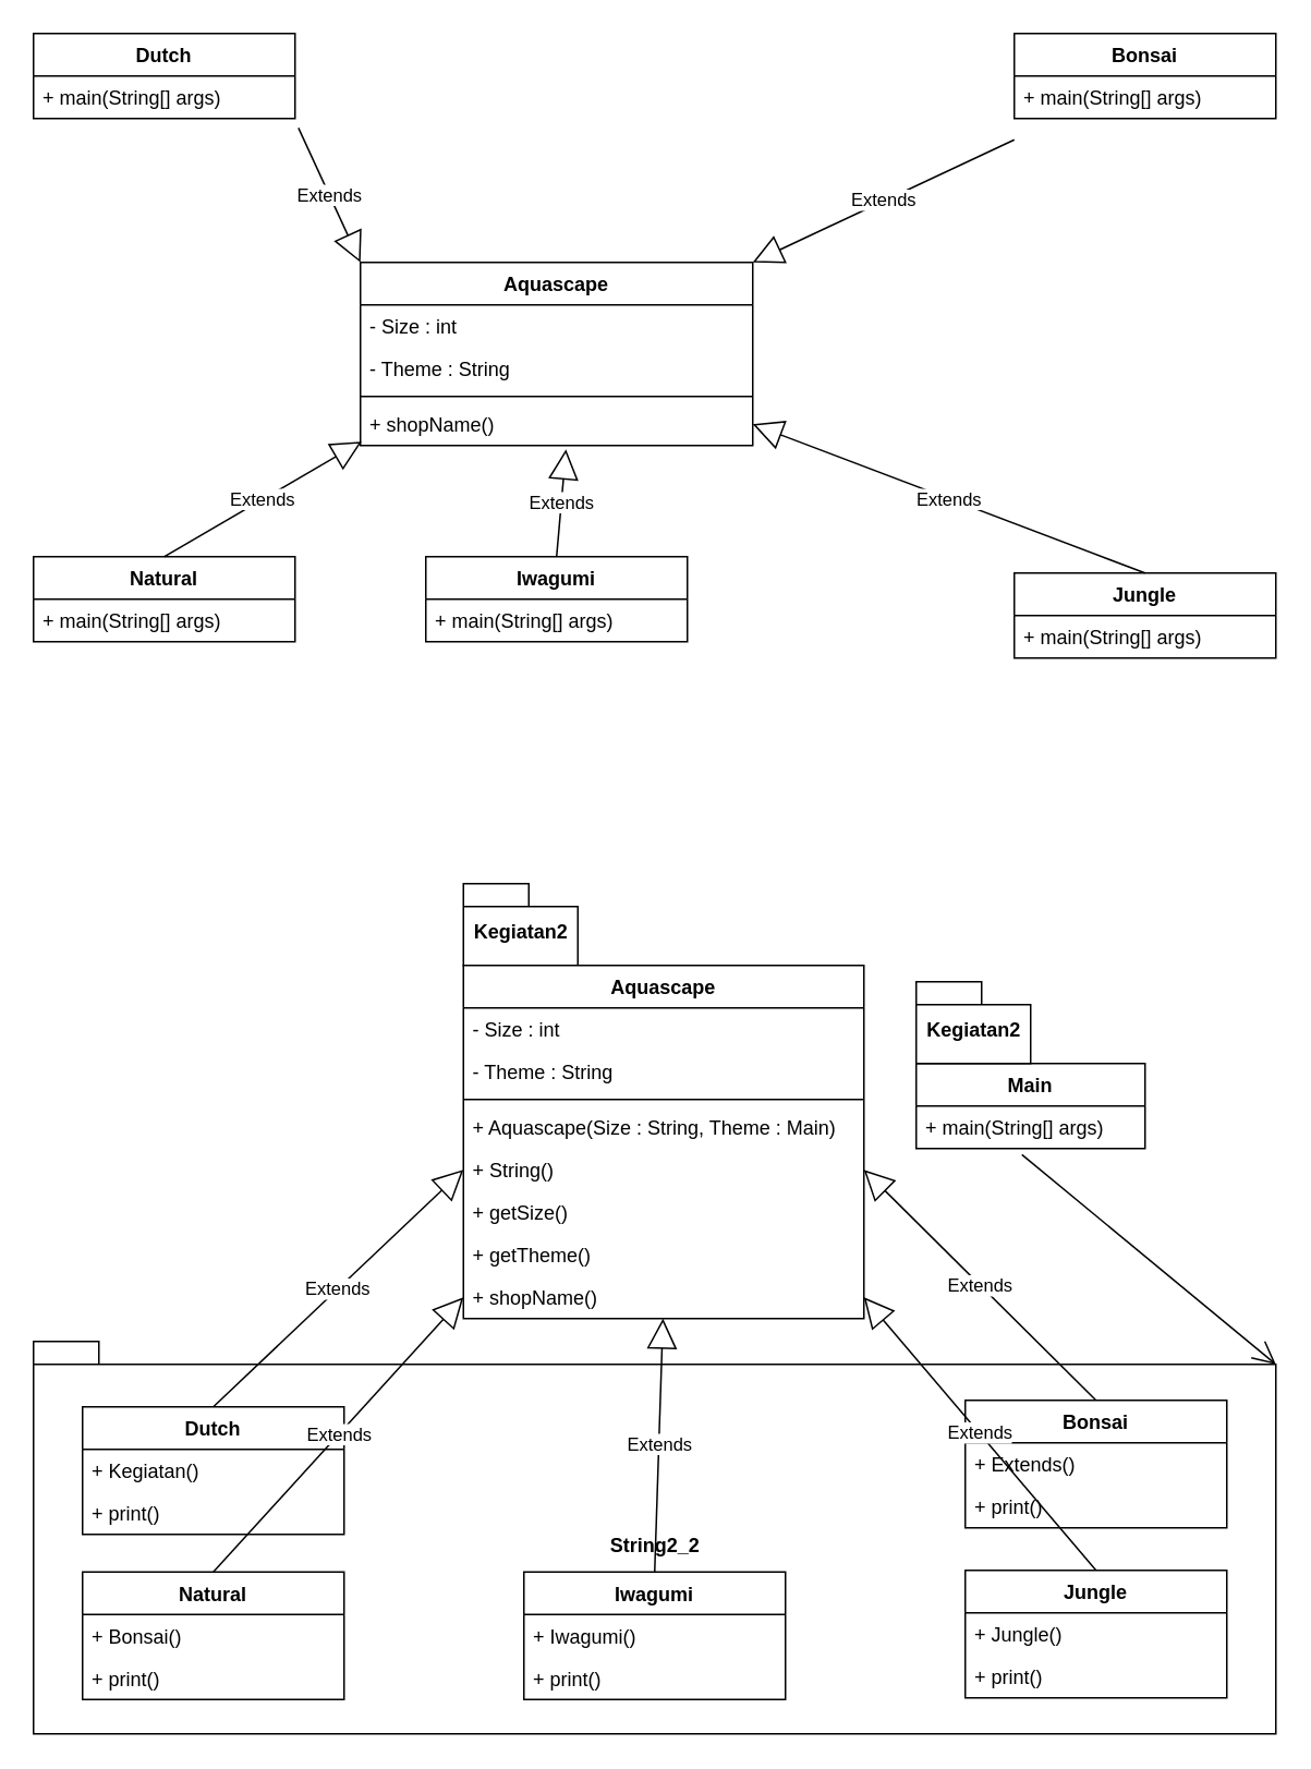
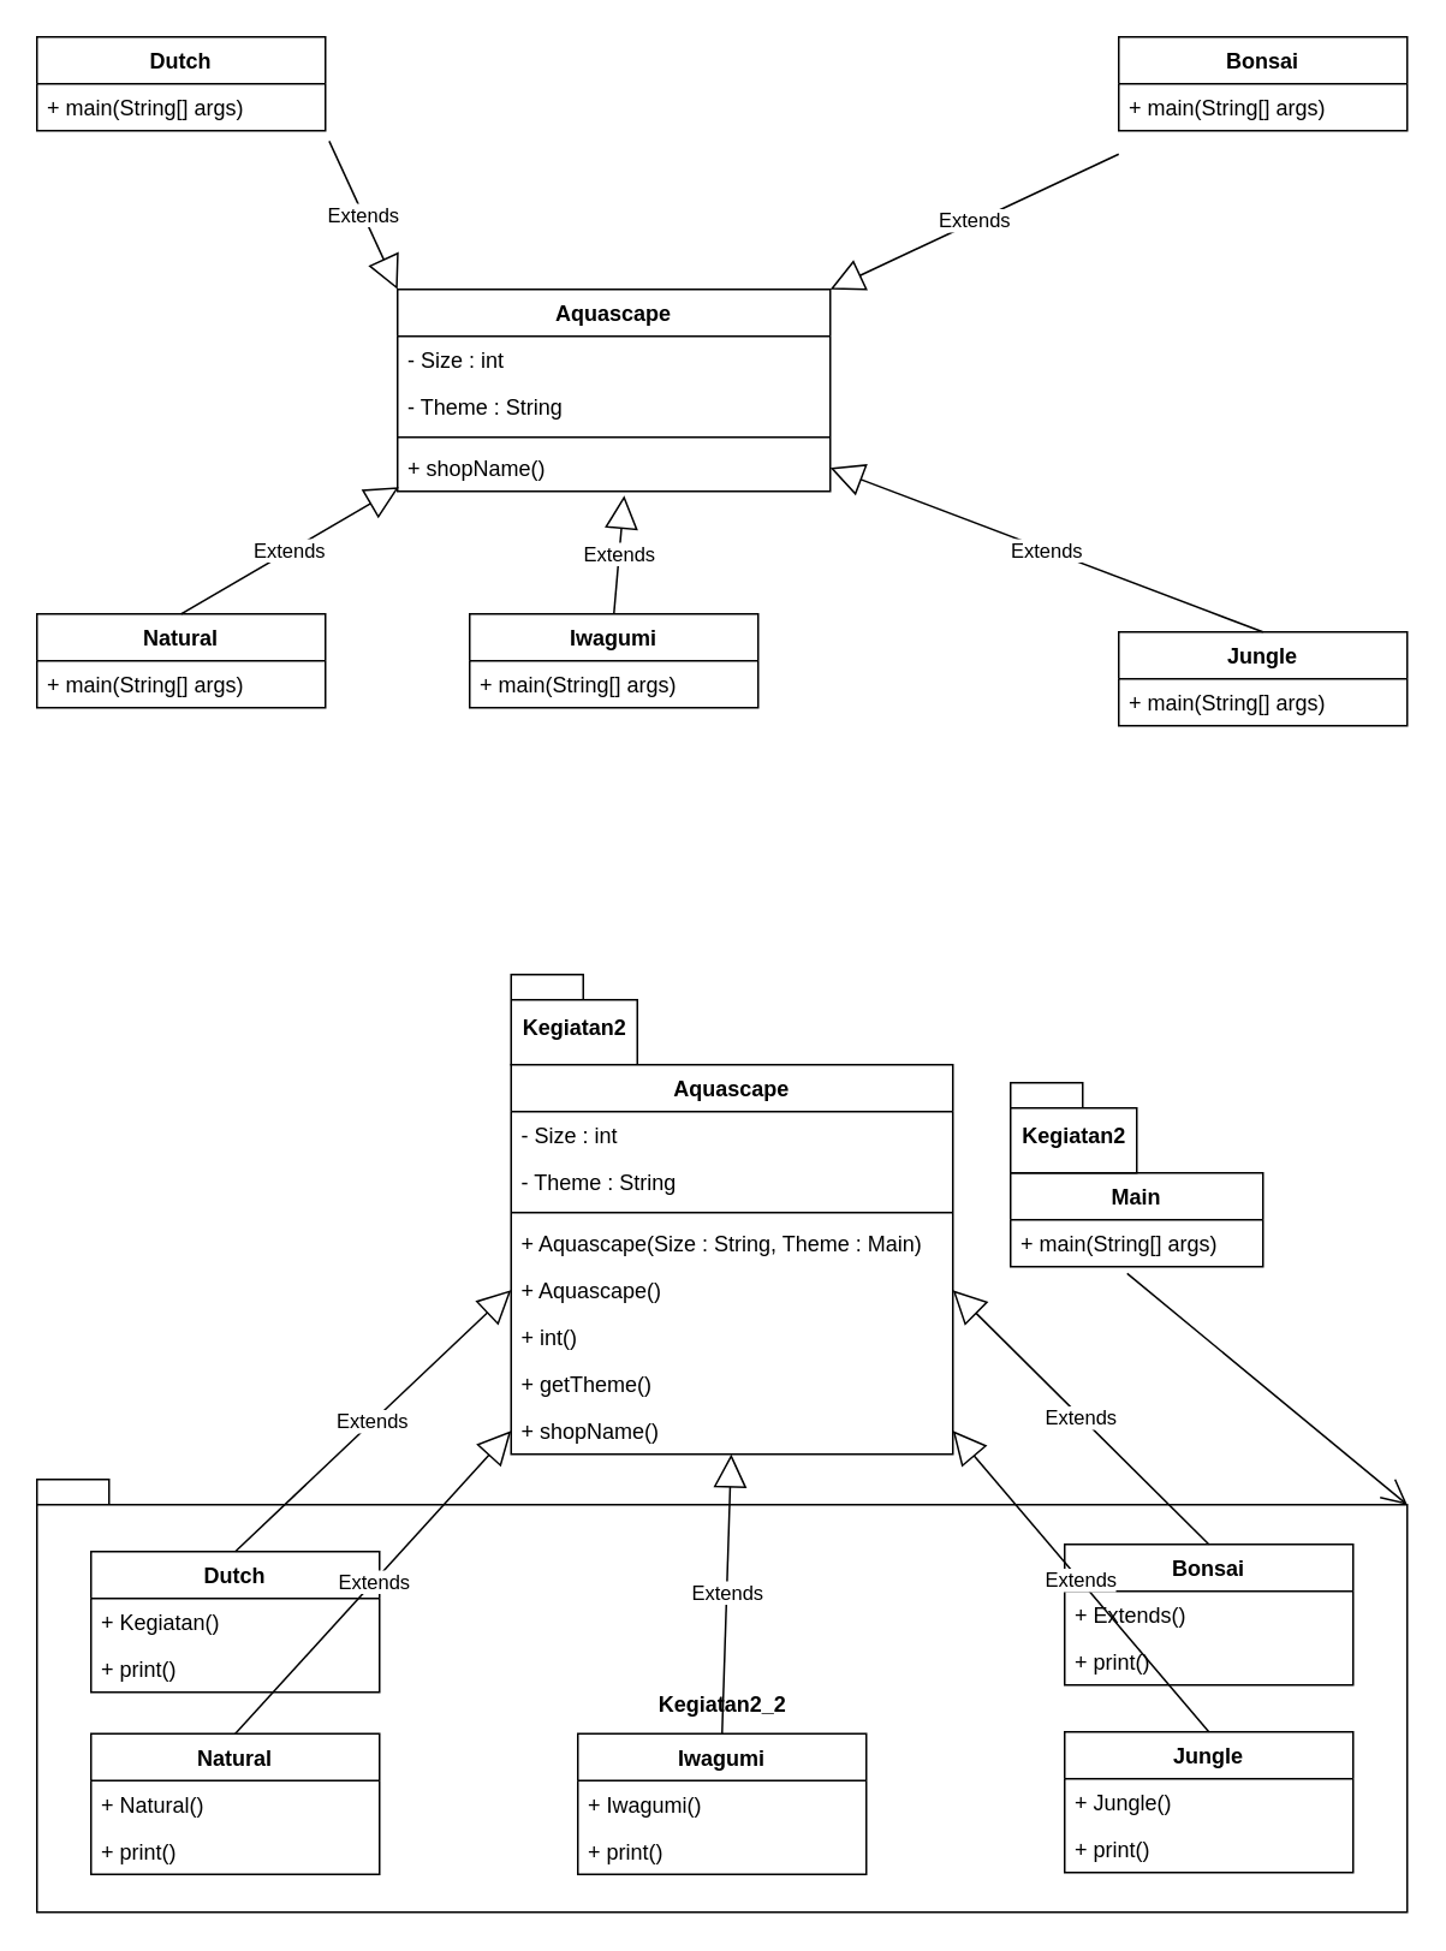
  <mxCell id="0" />
  <mxCell id="1" parent="0" />
  <mxCell id="2" value="Kegiatan2" style="shape=folder;fontStyle=1;spacingTop=10;tabWidth=40;tabHeight=14;tabPosition=left;html=1;" parent="1" vertex="1"><mxGeometry x="283" y="540" width="70" height="50" as="geometry" /></mxCell>
- <mxCell id="3" value="String2_2" style="shape=folder;fontStyle=1;spacingTop=10;tabWidth=40;tabHeight=14;tabPosition=left;html=1;" parent="1" vertex="1"><mxGeometry x="20" y="820" width="760" height="240" as="geometry" /></mxCell>
+ <mxCell id="3" value="Kegiatan2_2" style="shape=folder;fontStyle=1;spacingTop=10;tabWidth=40;tabHeight=14;tabPosition=left;html=1;" parent="1" vertex="1"><mxGeometry x="20" y="820" width="760" height="240" as="geometry" /></mxCell>
  <mxCell id="4" value="Jungle" style="swimlane;fontStyle=1;align=center;verticalAlign=top;childLayout=stackLayout;horizontal=1;startSize=26;horizontalStack=0;resizeParent=1;resizeParentMax=0;resizeLast=0;collapsible=1;marginBottom=0;" parent="1" vertex="1"><mxGeometry x="590" y="960" width="160" height="78" as="geometry" /></mxCell>
  <mxCell id="5" value="+ Jungle()" style="text;strokeColor=none;fillColor=none;align=left;verticalAlign=top;spacingLeft=4;spacingRight=4;overflow=hidden;rotatable=0;points=[[0,0.5],[1,0.5]];portConstraint=eastwest;" parent="4" vertex="1"><mxGeometry y="26" width="160" height="26" as="geometry" /></mxCell>
  <mxCell id="6" value="+ print()" style="text;strokeColor=none;fillColor=none;align=left;verticalAlign=top;spacingLeft=4;spacingRight=4;overflow=hidden;rotatable=0;points=[[0,0.5],[1,0.5]];portConstraint=eastwest;" parent="4" vertex="1"><mxGeometry y="52" width="160" height="26" as="geometry" /></mxCell>
  <mxCell id="7" value="Bonsai" style="swimlane;fontStyle=1;align=center;verticalAlign=top;childLayout=stackLayout;horizontal=1;startSize=26;horizontalStack=0;resizeParent=1;resizeParentMax=0;resizeLast=0;collapsible=1;marginBottom=0;" parent="1" vertex="1"><mxGeometry x="590" y="856" width="160" height="78" as="geometry" /></mxCell>
  <mxCell id="8" value="+ Extends()" style="text;strokeColor=none;fillColor=none;align=left;verticalAlign=top;spacingLeft=4;spacingRight=4;overflow=hidden;rotatable=0;points=[[0,0.5],[1,0.5]];portConstraint=eastwest;" parent="7" vertex="1"><mxGeometry y="26" width="160" height="26" as="geometry" /></mxCell>
  <mxCell id="9" value="+ print()" style="text;strokeColor=none;fillColor=none;align=left;verticalAlign=top;spacingLeft=4;spacingRight=4;overflow=hidden;rotatable=0;points=[[0,0.5],[1,0.5]];portConstraint=eastwest;" parent="7" vertex="1"><mxGeometry y="52" width="160" height="26" as="geometry" /></mxCell>
  <mxCell id="10" value="Dutch" style="swimlane;fontStyle=1;align=center;verticalAlign=top;childLayout=stackLayout;horizontal=1;startSize=26;horizontalStack=0;resizeParent=1;resizeParentMax=0;resizeLast=0;collapsible=1;marginBottom=0;" parent="1" vertex="1"><mxGeometry x="50" y="860" width="160" height="78" as="geometry" /></mxCell>
  <mxCell id="11" value="+ Kegiatan()" style="text;strokeColor=none;fillColor=none;align=left;verticalAlign=top;spacingLeft=4;spacingRight=4;overflow=hidden;rotatable=0;points=[[0,0.5],[1,0.5]];portConstraint=eastwest;" parent="10" vertex="1"><mxGeometry y="26" width="160" height="26" as="geometry" /></mxCell>
  <mxCell id="12" value="+ print()" style="text;strokeColor=none;fillColor=none;align=left;verticalAlign=top;spacingLeft=4;spacingRight=4;overflow=hidden;rotatable=0;points=[[0,0.5],[1,0.5]];portConstraint=eastwest;" parent="10" vertex="1"><mxGeometry y="52" width="160" height="26" as="geometry" /></mxCell>
  <mxCell id="13" value="Natural" style="swimlane;fontStyle=1;align=center;verticalAlign=top;childLayout=stackLayout;horizontal=1;startSize=26;horizontalStack=0;resizeParent=1;resizeParentMax=0;resizeLast=0;collapsible=1;marginBottom=0;" parent="1" vertex="1"><mxGeometry x="50" y="961" width="160" height="78" as="geometry" /></mxCell>
- <mxCell id="14" value="+ Bonsai()" style="text;strokeColor=none;fillColor=none;align=left;verticalAlign=top;spacingLeft=4;spacingRight=4;overflow=hidden;rotatable=0;points=[[0,0.5],[1,0.5]];portConstraint=eastwest;" parent="13" vertex="1"><mxGeometry y="26" width="160" height="26" as="geometry" /></mxCell>
+ <mxCell id="14" value="+ Natural()" style="text;strokeColor=none;fillColor=none;align=left;verticalAlign=top;spacingLeft=4;spacingRight=4;overflow=hidden;rotatable=0;points=[[0,0.5],[1,0.5]];portConstraint=eastwest;" parent="13" vertex="1"><mxGeometry y="26" width="160" height="26" as="geometry" /></mxCell>
  <mxCell id="15" value="+ print()" style="text;strokeColor=none;fillColor=none;align=left;verticalAlign=top;spacingLeft=4;spacingRight=4;overflow=hidden;rotatable=0;points=[[0,0.5],[1,0.5]];portConstraint=eastwest;" parent="13" vertex="1"><mxGeometry y="52" width="160" height="26" as="geometry" /></mxCell>
  <mxCell id="16" value="Iwagumi" style="swimlane;fontStyle=1;align=center;verticalAlign=top;childLayout=stackLayout;horizontal=1;startSize=26;horizontalStack=0;resizeParent=1;resizeParentMax=0;resizeLast=0;collapsible=1;marginBottom=0;" parent="1" vertex="1"><mxGeometry x="320" y="961" width="160" height="78" as="geometry" /></mxCell>
  <mxCell id="17" value="+ Iwagumi()" style="text;strokeColor=none;fillColor=none;align=left;verticalAlign=top;spacingLeft=4;spacingRight=4;overflow=hidden;rotatable=0;points=[[0,0.5],[1,0.5]];portConstraint=eastwest;" parent="16" vertex="1"><mxGeometry y="26" width="160" height="26" as="geometry" /></mxCell>
  <mxCell id="18" value="+ print()" style="text;strokeColor=none;fillColor=none;align=left;verticalAlign=top;spacingLeft=4;spacingRight=4;overflow=hidden;rotatable=0;points=[[0,0.5],[1,0.5]];portConstraint=eastwest;" parent="16" vertex="1"><mxGeometry y="52" width="160" height="26" as="geometry" /></mxCell>
  <mxCell id="19" value="Aquascape" style="swimlane;fontStyle=1;align=center;verticalAlign=top;childLayout=stackLayout;horizontal=1;startSize=26;horizontalStack=0;resizeParent=1;resizeParentMax=0;resizeLast=0;collapsible=1;marginBottom=0;" parent="1" vertex="1"><mxGeometry x="283" y="590" width="245" height="216" as="geometry" /></mxCell>
  <mxCell id="20" value="- Size : int" style="text;strokeColor=none;fillColor=none;align=left;verticalAlign=top;spacingLeft=4;spacingRight=4;overflow=hidden;rotatable=0;points=[[0,0.5],[1,0.5]];portConstraint=eastwest;" parent="19" vertex="1"><mxGeometry y="26" width="245" height="26" as="geometry" /></mxCell>
  <mxCell id="21" value="- Theme : String" style="text;strokeColor=none;fillColor=none;align=left;verticalAlign=top;spacingLeft=4;spacingRight=4;overflow=hidden;rotatable=0;points=[[0,0.5],[1,0.5]];portConstraint=eastwest;" parent="19" vertex="1"><mxGeometry y="52" width="245" height="26" as="geometry" /></mxCell>
  <mxCell id="22" value="" style="line;strokeWidth=1;fillColor=none;align=left;verticalAlign=middle;spacingTop=-1;spacingLeft=3;spacingRight=3;rotatable=0;labelPosition=right;points=[];portConstraint=eastwest;" parent="19" vertex="1"><mxGeometry y="78" width="245" height="8" as="geometry" /></mxCell>
  <mxCell id="23" value="+ Aquascape(Size : String, Theme : Main)" style="text;strokeColor=none;fillColor=none;align=left;verticalAlign=top;spacingLeft=4;spacingRight=4;overflow=hidden;rotatable=0;points=[[0,0.5],[1,0.5]];portConstraint=eastwest;" parent="19" vertex="1"><mxGeometry y="86" width="245" height="26" as="geometry" /></mxCell>
- <mxCell id="24" value="+ String()" style="text;strokeColor=none;fillColor=none;align=left;verticalAlign=top;spacingLeft=4;spacingRight=4;overflow=hidden;rotatable=0;points=[[0,0.5],[1,0.5]];portConstraint=eastwest;" vertex="1" parent="19"><mxGeometry y="112" width="245" height="26" as="geometry" /></mxCell>
- <mxCell id="25" value="+ getSize()" style="text;strokeColor=none;fillColor=none;align=left;verticalAlign=top;spacingLeft=4;spacingRight=4;overflow=hidden;rotatable=0;points=[[0,0.5],[1,0.5]];portConstraint=eastwest;" vertex="1" parent="19"><mxGeometry y="138" width="245" height="26" as="geometry" /></mxCell>
+ <mxCell id="24" value="+ Aquascape()" style="text;strokeColor=none;fillColor=none;align=left;verticalAlign=top;spacingLeft=4;spacingRight=4;overflow=hidden;rotatable=0;points=[[0,0.5],[1,0.5]];portConstraint=eastwest;" vertex="1" parent="19"><mxGeometry y="112" width="245" height="26" as="geometry" /></mxCell>
+ <mxCell id="25" value="+ int()" style="text;strokeColor=none;fillColor=none;align=left;verticalAlign=top;spacingLeft=4;spacingRight=4;overflow=hidden;rotatable=0;points=[[0,0.5],[1,0.5]];portConstraint=eastwest;" vertex="1" parent="19"><mxGeometry y="138" width="245" height="26" as="geometry" /></mxCell>
  <mxCell id="26" value="+ getTheme()" style="text;strokeColor=none;fillColor=none;align=left;verticalAlign=top;spacingLeft=4;spacingRight=4;overflow=hidden;rotatable=0;points=[[0,0.5],[1,0.5]];portConstraint=eastwest;" parent="19" vertex="1"><mxGeometry y="164" width="245" height="26" as="geometry" /></mxCell>
  <mxCell id="27" value="+ shopName()" style="text;strokeColor=none;fillColor=none;align=left;verticalAlign=top;spacingLeft=4;spacingRight=4;overflow=hidden;rotatable=0;points=[[0,0.5],[1,0.5]];portConstraint=eastwest;" parent="19" vertex="1"><mxGeometry y="190" width="245" height="26" as="geometry" /></mxCell>
  <mxCell id="28" value="Jungle" style="swimlane;fontStyle=1;align=center;verticalAlign=top;childLayout=stackLayout;horizontal=1;startSize=26;horizontalStack=0;resizeParent=1;resizeParentMax=0;resizeLast=0;collapsible=1;marginBottom=0;" parent="1" vertex="1"><mxGeometry x="620" y="350" width="160" height="52" as="geometry" /></mxCell>
  <mxCell id="29" value="+ main(String[] args)" style="text;strokeColor=none;fillColor=none;align=left;verticalAlign=top;spacingLeft=4;spacingRight=4;overflow=hidden;rotatable=0;points=[[0,0.5],[1,0.5]];portConstraint=eastwest;" parent="28" vertex="1"><mxGeometry y="26" width="160" height="26" as="geometry" /></mxCell>
  <mxCell id="30" value="Bonsai" style="swimlane;fontStyle=1;align=center;verticalAlign=top;childLayout=stackLayout;horizontal=1;startSize=26;horizontalStack=0;resizeParent=1;resizeParentMax=0;resizeLast=0;collapsible=1;marginBottom=0;" parent="1" vertex="1"><mxGeometry x="620" y="20" width="160" height="52" as="geometry" /></mxCell>
  <mxCell id="31" value="+ main(String[] args)" style="text;strokeColor=none;fillColor=none;align=left;verticalAlign=top;spacingLeft=4;spacingRight=4;overflow=hidden;rotatable=0;points=[[0,0.5],[1,0.5]];portConstraint=eastwest;" parent="30" vertex="1"><mxGeometry y="26" width="160" height="26" as="geometry" /></mxCell>
  <mxCell id="32" value="Dutch" style="swimlane;fontStyle=1;align=center;verticalAlign=top;childLayout=stackLayout;horizontal=1;startSize=26;horizontalStack=0;resizeParent=1;resizeParentMax=0;resizeLast=0;collapsible=1;marginBottom=0;" parent="1" vertex="1"><mxGeometry x="20" y="20" width="160" height="52" as="geometry" /></mxCell>
  <mxCell id="33" value="+ main(String[] args)" style="text;strokeColor=none;fillColor=none;align=left;verticalAlign=top;spacingLeft=4;spacingRight=4;overflow=hidden;rotatable=0;points=[[0,0.5],[1,0.5]];portConstraint=eastwest;" parent="32" vertex="1"><mxGeometry y="26" width="160" height="26" as="geometry" /></mxCell>
  <mxCell id="34" value="Natural" style="swimlane;fontStyle=1;align=center;verticalAlign=top;childLayout=stackLayout;horizontal=1;startSize=26;horizontalStack=0;resizeParent=1;resizeParentMax=0;resizeLast=0;collapsible=1;marginBottom=0;" parent="1" vertex="1"><mxGeometry x="20" y="340" width="160" height="52" as="geometry" /></mxCell>
  <mxCell id="35" value="+ main(String[] args)" style="text;strokeColor=none;fillColor=none;align=left;verticalAlign=top;spacingLeft=4;spacingRight=4;overflow=hidden;rotatable=0;points=[[0,0.5],[1,0.5]];portConstraint=eastwest;" parent="34" vertex="1"><mxGeometry y="26" width="160" height="26" as="geometry" /></mxCell>
  <mxCell id="36" value="Iwagumi" style="swimlane;fontStyle=1;align=center;verticalAlign=top;childLayout=stackLayout;horizontal=1;startSize=26;horizontalStack=0;resizeParent=1;resizeParentMax=0;resizeLast=0;collapsible=1;marginBottom=0;" parent="1" vertex="1"><mxGeometry x="260" y="340" width="160" height="52" as="geometry" /></mxCell>
  <mxCell id="37" value="+ main(String[] args)" style="text;strokeColor=none;fillColor=none;align=left;verticalAlign=top;spacingLeft=4;spacingRight=4;overflow=hidden;rotatable=0;points=[[0,0.5],[1,0.5]];portConstraint=eastwest;" parent="36" vertex="1"><mxGeometry y="26" width="160" height="26" as="geometry" /></mxCell>
  <mxCell id="38" value="Aquascape" style="swimlane;fontStyle=1;align=center;verticalAlign=top;childLayout=stackLayout;horizontal=1;startSize=26;horizontalStack=0;resizeParent=1;resizeParentMax=0;resizeLast=0;collapsible=1;marginBottom=0;" parent="1" vertex="1"><mxGeometry x="220" y="160" width="240" height="112" as="geometry" /></mxCell>
  <mxCell id="39" value="- Size : int" style="text;strokeColor=none;fillColor=none;align=left;verticalAlign=top;spacingLeft=4;spacingRight=4;overflow=hidden;rotatable=0;points=[[0,0.5],[1,0.5]];portConstraint=eastwest;" parent="38" vertex="1"><mxGeometry y="26" width="240" height="26" as="geometry" /></mxCell>
  <mxCell id="40" value="- Theme : String" style="text;strokeColor=none;fillColor=none;align=left;verticalAlign=top;spacingLeft=4;spacingRight=4;overflow=hidden;rotatable=0;points=[[0,0.5],[1,0.5]];portConstraint=eastwest;" parent="38" vertex="1"><mxGeometry y="52" width="240" height="26" as="geometry" /></mxCell>
  <mxCell id="41" value="" style="line;strokeWidth=1;fillColor=none;align=left;verticalAlign=middle;spacingTop=-1;spacingLeft=3;spacingRight=3;rotatable=0;labelPosition=right;points=[];portConstraint=eastwest;" parent="38" vertex="1"><mxGeometry y="78" width="240" height="8" as="geometry" /></mxCell>
  <mxCell id="42" value="+ shopName()" style="text;strokeColor=none;fillColor=none;align=left;verticalAlign=top;spacingLeft=4;spacingRight=4;overflow=hidden;rotatable=0;points=[[0,0.5],[1,0.5]];portConstraint=eastwest;" parent="38" vertex="1"><mxGeometry y="86" width="240" height="26" as="geometry" /></mxCell>
  <mxCell id="43" value="Extends" style="endArrow=block;endSize=16;endFill=0;html=1;rounded=0;entryX=0;entryY=0;entryDx=0;entryDy=0;exitX=1.013;exitY=1.222;exitDx=0;exitDy=0;exitPerimeter=0;" edge="1" parent="1" source="33" target="38"><mxGeometry width="160" relative="1" as="geometry"><mxPoint x="100" y="160" as="sourcePoint" /><mxPoint x="280" y="160" as="targetPoint" /></mxGeometry></mxCell>
  <mxCell id="44" value="Extends" style="endArrow=block;endSize=16;endFill=0;html=1;rounded=0;exitX=0.5;exitY=0;exitDx=0;exitDy=0;entryX=0.003;entryY=0.91;entryDx=0;entryDy=0;entryPerimeter=0;" edge="1" parent="1" source="34" target="42"><mxGeometry width="160" relative="1" as="geometry"><mxPoint x="140" y="230" as="sourcePoint" /><mxPoint x="293" y="125" as="targetPoint" /></mxGeometry></mxCell>
  <mxCell id="45" value="Extends" style="endArrow=block;endSize=16;endFill=0;html=1;rounded=0;exitX=0.5;exitY=0;exitDx=0;exitDy=0;entryX=0.524;entryY=1.09;entryDx=0;entryDy=0;entryPerimeter=0;" edge="1" parent="1" source="36" target="42"><mxGeometry width="160" relative="1" as="geometry"><mxPoint x="340" y="270" as="sourcePoint" /><mxPoint x="500" y="270" as="targetPoint" /></mxGeometry></mxCell>
  <mxCell id="46" value="Extends" style="endArrow=block;endSize=16;endFill=0;html=1;rounded=0;entryX=1;entryY=0;entryDx=0;entryDy=0;exitX=0;exitY=0.5;exitDx=0;exitDy=0;" edge="1" parent="1" target="38"><mxGeometry width="160" relative="1" as="geometry"><mxPoint x="620" y="85" as="sourcePoint" /><mxPoint x="690" y="60" as="targetPoint" /></mxGeometry></mxCell>
  <mxCell id="47" value="Extends" style="endArrow=block;endSize=16;endFill=0;html=1;rounded=0;exitX=0.5;exitY=0;exitDx=0;exitDy=0;entryX=1;entryY=0.5;entryDx=0;entryDy=0;" edge="1" parent="1" source="28" target="42"><mxGeometry width="160" relative="1" as="geometry"><mxPoint x="340" y="210" as="sourcePoint" /><mxPoint x="500" y="210" as="targetPoint" /></mxGeometry></mxCell>
  <mxCell id="48" value="Extends" style="endArrow=block;endSize=16;endFill=0;html=1;rounded=0;exitX=0.5;exitY=0;exitDx=0;exitDy=0;entryX=0;entryY=0.5;entryDx=0;entryDy=0;" edge="1" parent="1" source="10" target="24"><mxGeometry width="160" relative="1" as="geometry"><mxPoint x="99.28" y="770.34" as="sourcePoint" /><mxPoint x="220" y="700" as="targetPoint" /></mxGeometry></mxCell>
  <mxCell id="49" value="Extends" style="endArrow=block;endSize=16;endFill=0;html=1;rounded=0;exitX=0.5;exitY=0;exitDx=0;exitDy=0;entryX=0;entryY=0.5;entryDx=0;entryDy=0;" edge="1" parent="1" source="13" target="27"><mxGeometry width="160" relative="1" as="geometry"><mxPoint x="140" y="870" as="sourcePoint" /><mxPoint x="293" y="725" as="targetPoint" /></mxGeometry></mxCell>
  <mxCell id="50" value="Extends" style="endArrow=block;endSize=16;endFill=0;html=1;rounded=0;exitX=0.5;exitY=0;exitDx=0;exitDy=0;" edge="1" parent="1" source="16" target="27"><mxGeometry width="160" relative="1" as="geometry"><mxPoint x="150" y="880" as="sourcePoint" /><mxPoint x="303" y="735" as="targetPoint" /></mxGeometry></mxCell>
  <mxCell id="51" value="Extends" style="endArrow=block;endSize=16;endFill=0;html=1;rounded=0;exitX=0.5;exitY=0;exitDx=0;exitDy=0;entryX=1;entryY=0.5;entryDx=0;entryDy=0;" edge="1" parent="1" source="4" target="27"><mxGeometry width="160" relative="1" as="geometry"><mxPoint x="160" y="890" as="sourcePoint" /><mxPoint x="313" y="745" as="targetPoint" /></mxGeometry></mxCell>
  <mxCell id="52" value="Extends" style="endArrow=block;endSize=16;endFill=0;html=1;rounded=0;exitX=0.5;exitY=0;exitDx=0;exitDy=0;entryX=1;entryY=0.5;entryDx=0;entryDy=0;" edge="1" parent="1" source="7" target="24"><mxGeometry width="160" relative="1" as="geometry"><mxPoint x="170" y="900" as="sourcePoint" /><mxPoint x="323" y="755" as="targetPoint" /></mxGeometry></mxCell>
  <mxCell id="53" value="Main" style="swimlane;fontStyle=1;childLayout=stackLayout;horizontal=1;startSize=26;fillColor=none;horizontalStack=0;resizeParent=1;resizeParentMax=0;resizeLast=0;collapsible=1;marginBottom=0;" vertex="1" parent="1"><mxGeometry x="560" y="650" width="140" height="52" as="geometry" /></mxCell>
  <mxCell id="54" value="+ main(String[] args)" style="text;strokeColor=none;fillColor=none;align=left;verticalAlign=top;spacingLeft=4;spacingRight=4;overflow=hidden;rotatable=0;points=[[0,0.5],[1,0.5]];portConstraint=eastwest;" vertex="1" parent="53"><mxGeometry y="26" width="140" height="26" as="geometry" /></mxCell>
  <mxCell id="55" value="" style="endArrow=open;endFill=1;endSize=12;html=1;rounded=0;exitX=0.462;exitY=1.145;exitDx=0;exitDy=0;exitPerimeter=0;entryX=0;entryY=0;entryDx=760;entryDy=14;entryPerimeter=0;" edge="1" parent="1" source="54" target="3"><mxGeometry width="160" relative="1" as="geometry"><mxPoint x="690" y="720" as="sourcePoint" /><mxPoint x="850" y="720" as="targetPoint" /></mxGeometry></mxCell>
  <mxCell id="56" value="Kegiatan2" style="shape=folder;fontStyle=1;spacingTop=10;tabWidth=40;tabHeight=14;tabPosition=left;html=1;" vertex="1" parent="1"><mxGeometry x="560" y="600" width="70" height="50" as="geometry" /></mxCell>
